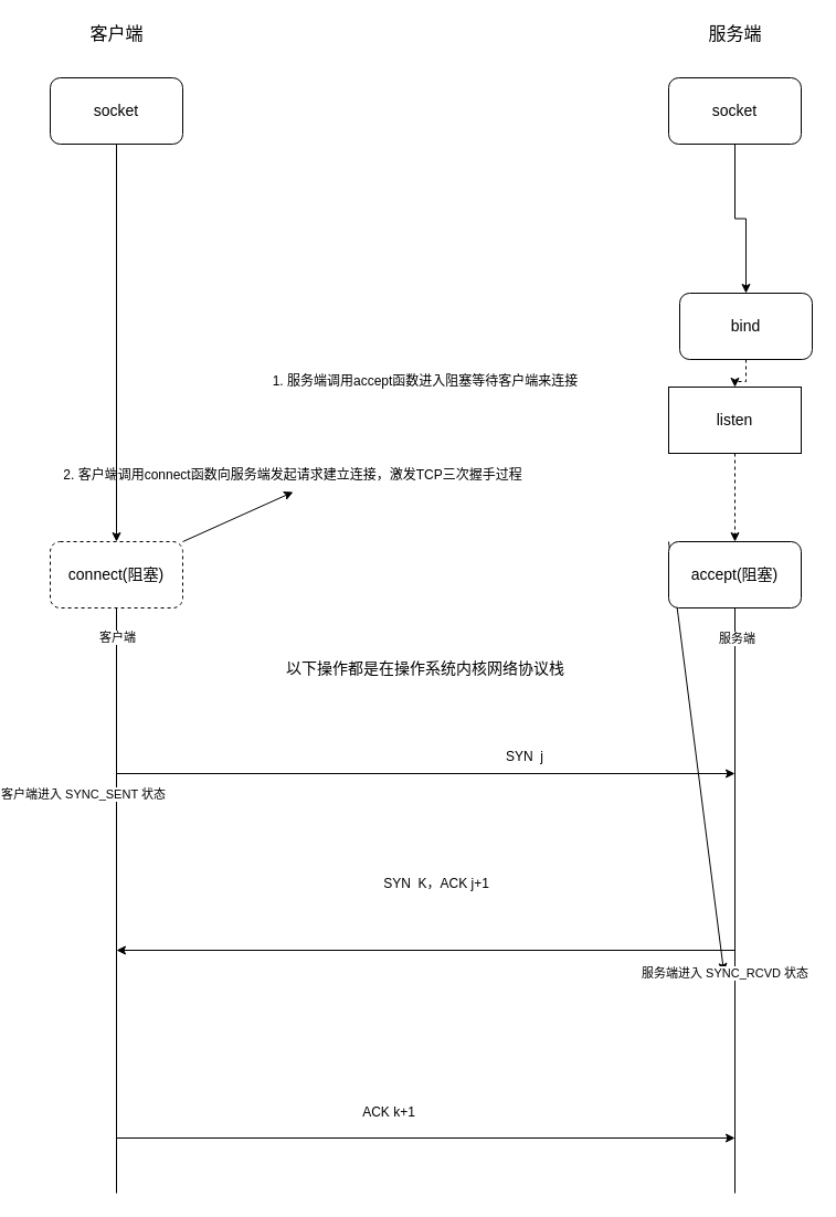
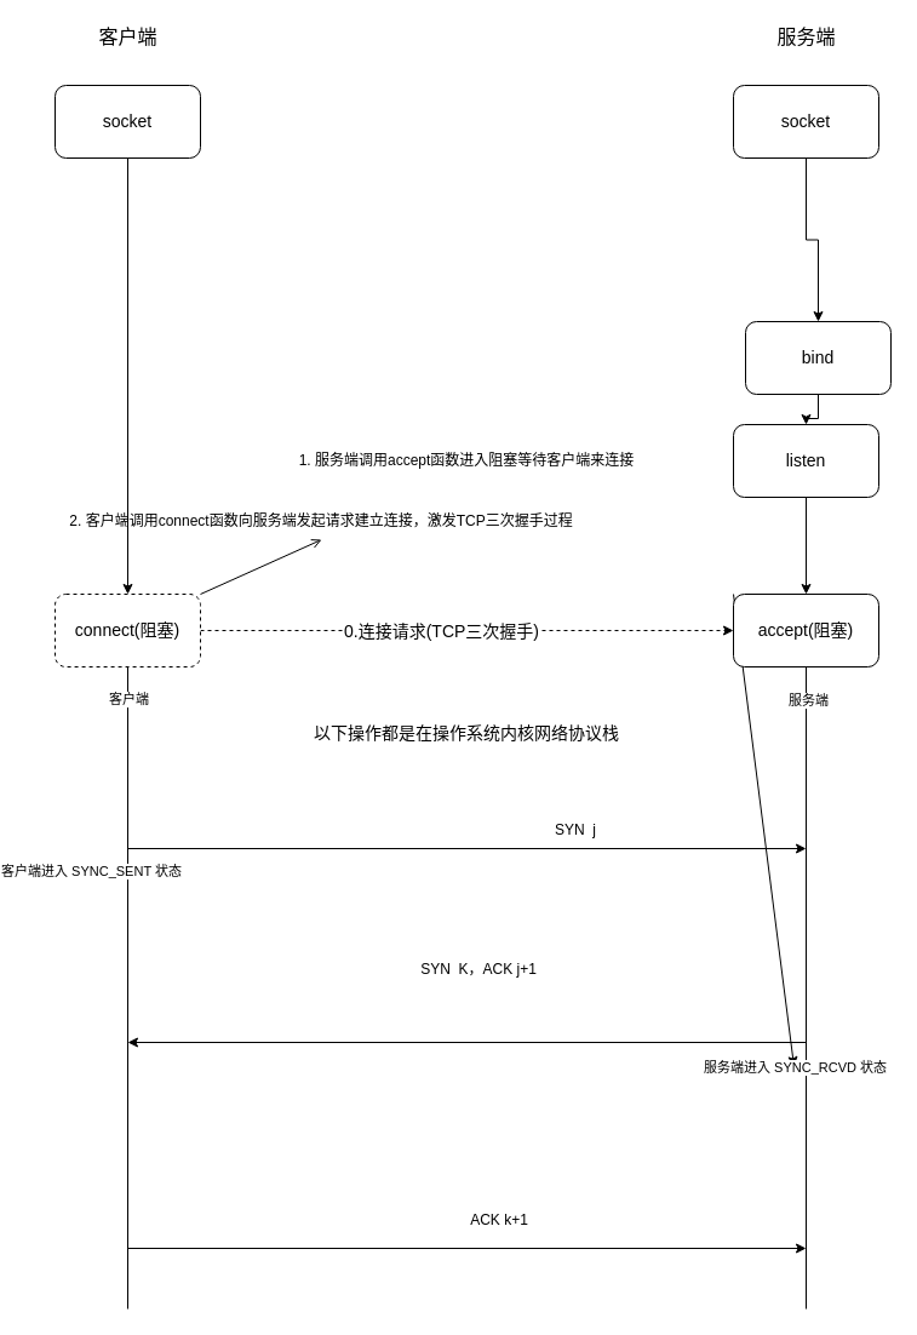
  <mxCell id="0" />
  <mxCell id="1" parent="0" />
  <mxCell id="2" value="" style="edgeStyle=orthogonalEdgeStyle;rounded=0;orthogonalLoop=1;jettySize=auto;html=1;fontSize=16;" parent="1" source="3" target="17" edge="1"><mxGeometry relative="1" as="geometry" /></mxCell>
  <mxCell id="3" value="&lt;span&gt;&lt;font style=&quot;font-size: 14px&quot;&gt;socket&lt;/font&gt;&lt;/span&gt;" style="rounded=1;whiteSpace=wrap;html=1;" parent="1" vertex="1"><mxGeometry x="20" y="70" width="120" height="60" as="geometry" /></mxCell>
  <mxCell id="4" value="" style="edgeStyle=orthogonalEdgeStyle;rounded=0;orthogonalLoop=1;jettySize=auto;html=1;fontSize=16;" parent="1" source="5" target="9" edge="1"><mxGeometry relative="1" as="geometry" /></mxCell>
  <mxCell id="5" value="&lt;font style=&quot;font-size: 14px&quot;&gt;socket&lt;/font&gt;" style="rounded=1;whiteSpace=wrap;html=1;" parent="1" vertex="1"><mxGeometry x="580" y="70" width="120" height="60" as="geometry" /></mxCell>
  <mxCell id="6" value="&lt;font style=&quot;font-size: 16px&quot;&gt;客户端&lt;/font&gt;" style="text;html=1;resizable=0;autosize=1;align=center;verticalAlign=middle;points=[];fillColor=none;strokeColor=none;rounded=0;" parent="1" vertex="1"><mxGeometry x="50" y="20" width="60" height="20" as="geometry" /></mxCell>
  <mxCell id="7" value="&lt;font style=&quot;font-size: 16px&quot;&gt;服务端&lt;/font&gt;" style="text;html=1;resizable=0;autosize=1;align=center;verticalAlign=middle;points=[];fillColor=none;strokeColor=none;rounded=0;" parent="1" vertex="1"><mxGeometry x="610" y="20" width="60" height="20" as="geometry" /></mxCell>
- <mxCell id="8" value="" style="edgeStyle=orthogonalEdgeStyle;rounded=0;orthogonalLoop=1;jettySize=auto;html=1;fontSize=16;dashed=1;" parent="1" source="9" target="11" edge="1"><mxGeometry relative="1" as="geometry" /></mxCell>
+ <mxCell id="8" value="" style="edgeStyle=orthogonalEdgeStyle;rounded=0;orthogonalLoop=1;jettySize=auto;html=1;fontSize=16;" parent="1" source="9" target="11" edge="1"><mxGeometry relative="1" as="geometry" /></mxCell>
  <mxCell id="9" value="&lt;font style=&quot;font-size: 14px&quot;&gt;bind&lt;/font&gt;" style="whiteSpace=wrap;html=1;rounded=1;" parent="1" vertex="1"><mxGeometry x="590" y="265" width="120" height="60" as="geometry" /></mxCell>
- <mxCell id="10" value="" style="edgeStyle=orthogonalEdgeStyle;rounded=0;orthogonalLoop=1;jettySize=auto;html=1;fontSize=16;dashed=1;" parent="1" source="11" target="13" edge="1"><mxGeometry relative="1" as="geometry" /></mxCell>
- <mxCell id="11" value="&lt;font style=&quot;font-size: 14px&quot;&gt;listen&lt;/font&gt;" style="whiteSpace=wrap;html=1;rounded=0;" parent="1" vertex="1"><mxGeometry x="580" y="350" width="120" height="60" as="geometry" /></mxCell>
+ <mxCell id="10" value="" style="edgeStyle=orthogonalEdgeStyle;rounded=0;orthogonalLoop=1;jettySize=auto;html=1;fontSize=16;" parent="1" source="11" target="13" edge="1"><mxGeometry relative="1" as="geometry" /></mxCell>
+ <mxCell id="11" value="&lt;font style=&quot;font-size: 14px&quot;&gt;listen&lt;/font&gt;" style="whiteSpace=wrap;html=1;rounded=1;" parent="1" vertex="1"><mxGeometry x="580" y="350" width="120" height="60" as="geometry" /></mxCell>
  <mxCell id="12" style="rounded=0;orthogonalLoop=1;jettySize=auto;html=1;exitX=0;exitY=0;exitDx=0;exitDy=0;" edge="1" parent="1" source="13" target="33"><mxGeometry relative="1" as="geometry" /></mxCell>
  <mxCell id="13" value="&lt;font style=&quot;font-size: 14px&quot;&gt;accept&lt;/font&gt;&lt;span style=&quot;font-size: 14px&quot;&gt;(阻塞)&lt;/span&gt;" style="whiteSpace=wrap;html=1;rounded=1;" parent="1" vertex="1"><mxGeometry x="580" y="490" width="120" height="60" as="geometry" /></mxCell>
- <mxCell id="16" style="edgeStyle=none;rounded=0;orthogonalLoop=1;jettySize=auto;html=1;exitX=1;exitY=0;exitDx=0;exitDy=0;entryX=0.5;entryY=1;entryDx=0;entryDy=0;" edge="1" parent="1" source="17" target="20"><mxGeometry relative="1" as="geometry" /></mxCell>
+ <mxCell id="14" style="edgeStyle=orthogonalEdgeStyle;rounded=0;orthogonalLoop=1;jettySize=auto;html=1;exitX=1;exitY=0.5;exitDx=0;exitDy=0;entryX=0;entryY=0.5;entryDx=0;entryDy=0;fontSize=14;dashed=1;" parent="1" source="17" target="13" edge="1"><mxGeometry relative="1" as="geometry" /></mxCell>
+ <mxCell id="15" value="&lt;div&gt;0.连接请求(TCP三次握手)&lt;/div&gt;" style="edgeLabel;html=1;align=center;verticalAlign=middle;resizable=0;points=[];fontSize=14;" parent="14" vertex="1" connectable="0"><mxGeometry x="-0.102" relative="1" as="geometry"><mxPoint as="offset" /></mxGeometry></mxCell>
+ <mxCell id="16" style="edgeStyle=none;rounded=0;orthogonalLoop=1;jettySize=auto;html=1;exitX=1;exitY=0;exitDx=0;exitDy=0;entryX=0.5;entryY=1;entryDx=0;entryDy=0;endArrow=open;" edge="1" parent="1" source="17" target="20"><mxGeometry relative="1" as="geometry" /></mxCell>
  <mxCell id="17" value="&lt;font style=&quot;font-size: 14px&quot;&gt;connect(阻塞)&lt;/font&gt;" style="whiteSpace=wrap;html=1;rounded=1;dashed=1;" parent="1" vertex="1"><mxGeometry x="20" y="490" width="120" height="60" as="geometry" /></mxCell>
- <mxCell id="18" value="1. 服务端调用accept函数进入阻塞等待客户端来连接" style="text;html=1;strokeColor=none;fillColor=none;align=center;verticalAlign=middle;whiteSpace=wrap;rounded=0;" vertex="1" parent="1"><mxGeometry x="220" y="325" width="280" height="40" as="geometry" /></mxCell>
+ <mxCell id="18" value="1. 服务端调用accept函数进入阻塞等待客户端来连接" style="text;html=1;strokeColor=none;fillColor=none;align=center;verticalAlign=middle;whiteSpace=wrap;rounded=0;" vertex="1" parent="1"><mxGeometry x="220" y="360" width="280" height="40" as="geometry" /></mxCell>
  <mxCell id="19" style="edgeStyle=none;rounded=0;orthogonalLoop=1;jettySize=auto;html=1;exitX=1;exitY=1;exitDx=0;exitDy=0;" edge="1" parent="1" source="18" target="18"><mxGeometry relative="1" as="geometry" /></mxCell>
  <mxCell id="20" value="2. 客户端调用connect函数向服务端发起请求建立连接，激发TCP三次握手过程" style="text;html=1;strokeColor=none;fillColor=none;align=center;verticalAlign=middle;whiteSpace=wrap;rounded=0;" vertex="1" parent="1"><mxGeometry x="25" y="415" width="430" height="30" as="geometry" /></mxCell>
  <mxCell id="21" value="&lt;span style=&quot;text-align: left&quot;&gt;&lt;font style=&quot;font-size: 14px&quot;&gt;以下操作都是在操作系统内核网络协议栈&lt;/font&gt;&lt;/span&gt;" style="text;html=1;strokeColor=none;fillColor=none;align=center;verticalAlign=middle;whiteSpace=wrap;rounded=0;" vertex="1" parent="1"><mxGeometry x="230" y="595" width="260" height="20" as="geometry" /></mxCell>
  <mxCell id="22" value="" style="endArrow=none;html=1;rounded=0;entryX=0.5;entryY=1;entryDx=0;entryDy=0;" edge="1" parent="1" target="17"><mxGeometry width="50" height="50" relative="1" as="geometry"><mxPoint x="80" y="1080" as="sourcePoint" /><mxPoint x="90" y="560" as="targetPoint" /></mxGeometry></mxCell>
  <mxCell id="23" value="客户端" style="edgeLabel;html=1;align=center;verticalAlign=middle;resizable=0;points=[];" vertex="1" connectable="0" parent="22"><mxGeometry x="0.865" relative="1" as="geometry"><mxPoint y="-10" as="offset" /></mxGeometry></mxCell>
  <mxCell id="24" value="客户端进入 SYNC_SENT 状态" style="edgeLabel;html=1;align=center;verticalAlign=middle;resizable=0;points=[];" vertex="1" connectable="0" parent="22"><mxGeometry x="0.629" y="1" relative="1" as="geometry"><mxPoint x="-30" y="70" as="offset" /></mxGeometry></mxCell>
  <mxCell id="25" value="" style="endArrow=none;html=1;rounded=0;entryX=0.5;entryY=1;entryDx=0;entryDy=0;" edge="1" parent="1"><mxGeometry width="50" height="50" relative="1" as="geometry"><mxPoint x="640" y="1080" as="sourcePoint" /><mxPoint x="640" y="550" as="targetPoint" /></mxGeometry></mxCell>
  <mxCell id="26" value="服务端" style="edgeLabel;html=1;align=center;verticalAlign=middle;resizable=0;points=[];" vertex="1" connectable="0" parent="25"><mxGeometry x="0.861" y="-1" relative="1" as="geometry"><mxPoint y="-10" as="offset" /></mxGeometry></mxCell>
  <mxCell id="27" value="" style="endArrow=classic;html=1;rounded=0;" edge="1" parent="1"><mxGeometry width="50" height="50" relative="1" as="geometry"><mxPoint x="80" y="700" as="sourcePoint" /><mxPoint x="640" y="700" as="targetPoint" /></mxGeometry></mxCell>
  <mxCell id="28" value="SYN&amp;nbsp; j" style="text;html=1;strokeColor=none;fillColor=none;align=center;verticalAlign=middle;whiteSpace=wrap;rounded=0;" vertex="1" parent="1"><mxGeometry x="420" y="670" width="60" height="30" as="geometry" /></mxCell>
  <mxCell id="29" value="" style="endArrow=classic;html=1;rounded=0;" edge="1" parent="1"><mxGeometry width="50" height="50" relative="1" as="geometry"><mxPoint x="640" y="860" as="sourcePoint" /><mxPoint x="80" y="860" as="targetPoint" /></mxGeometry></mxCell>
  <mxCell id="30" value="SYN&amp;nbsp; K，ACK j+1" style="text;html=1;strokeColor=none;fillColor=none;align=center;verticalAlign=middle;whiteSpace=wrap;rounded=0;" vertex="1" parent="1"><mxGeometry x="300" y="790" width="140" height="20" as="geometry" /></mxCell>
  <mxCell id="31" value="" style="endArrow=classic;html=1;rounded=0;" edge="1" parent="1"><mxGeometry width="50" height="50" relative="1" as="geometry"><mxPoint x="80" y="1030" as="sourcePoint" /><mxPoint x="640" y="1030" as="targetPoint" /></mxGeometry></mxCell>
- <mxCell id="32" value="ACK k+1" style="text;html=1;strokeColor=none;fillColor=none;align=center;verticalAlign=middle;whiteSpace=wrap;rounded=0;" vertex="1" parent="1"><mxGeometry x="280" y="1000" width="94" height="13" as="geometry" /></mxCell>
+ <mxCell id="32" value="ACK k+1" style="text;html=1;strokeColor=none;fillColor=none;align=center;verticalAlign=middle;whiteSpace=wrap;rounded=0;" vertex="1" parent="1"><mxGeometry x="340" y="1000" width="94" height="13" as="geometry" /></mxCell>
  <mxCell id="33" value="服务端进入 SYNC_RCVD 状态" style="edgeLabel;html=1;align=center;verticalAlign=middle;resizable=0;points=[];" vertex="1" connectable="0" parent="1"><mxGeometry x="630" y="880" as="geometry" /></mxCell>
